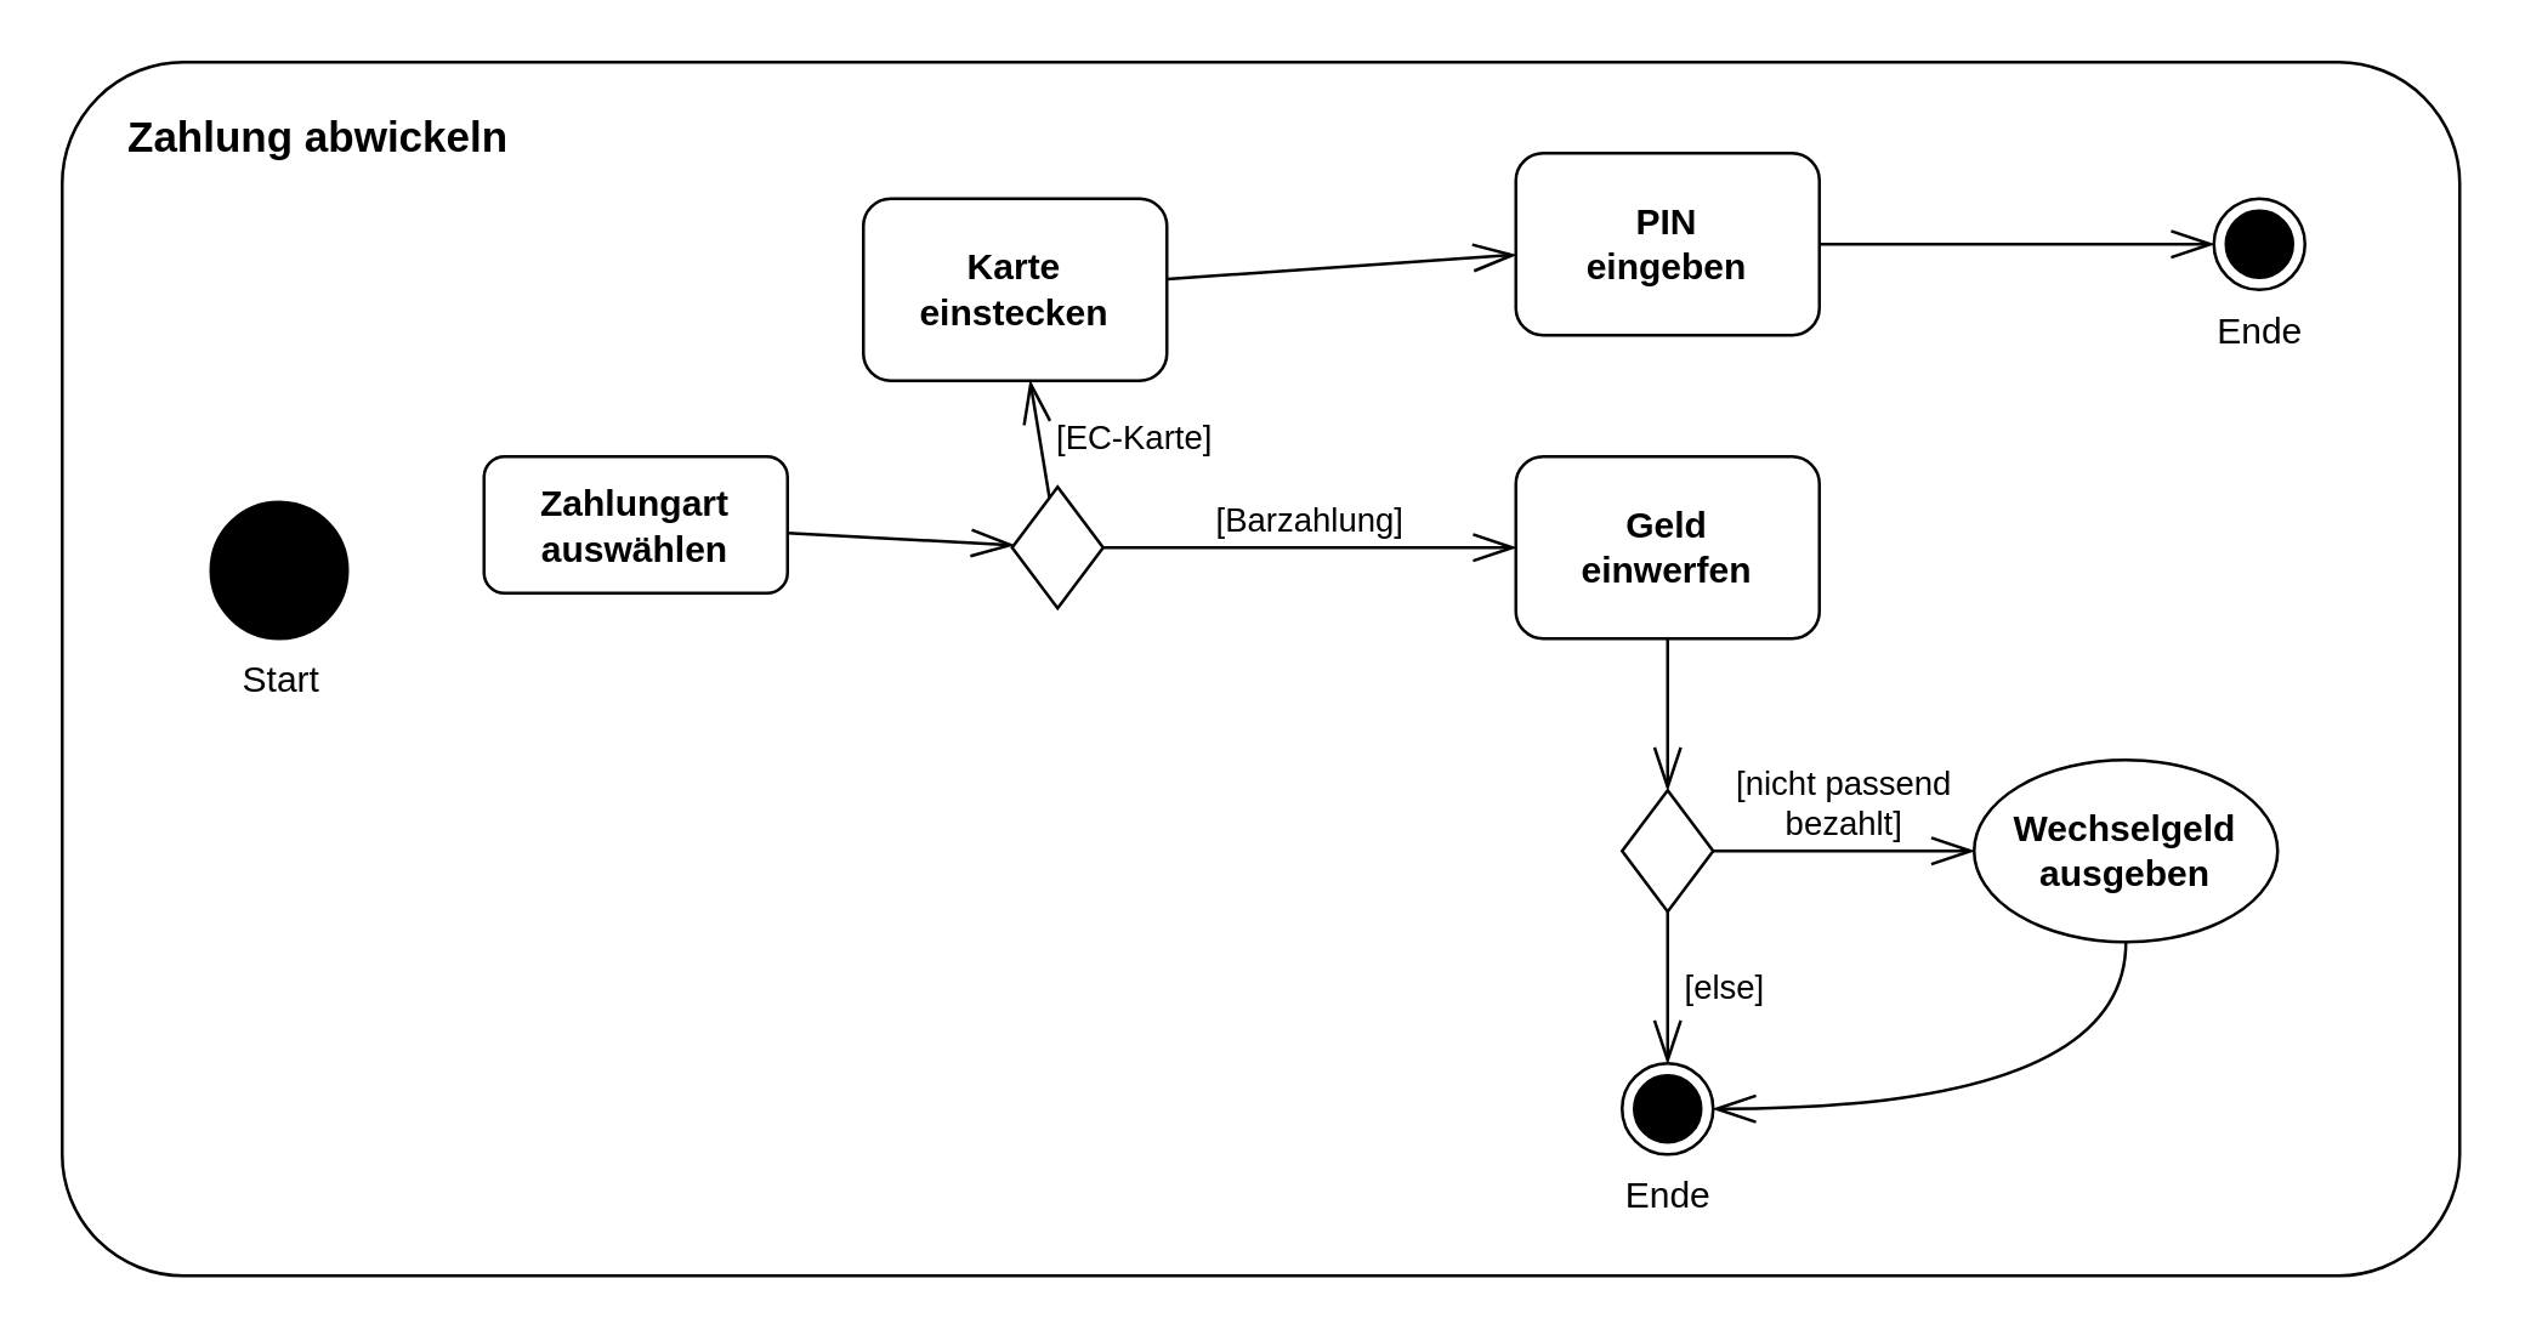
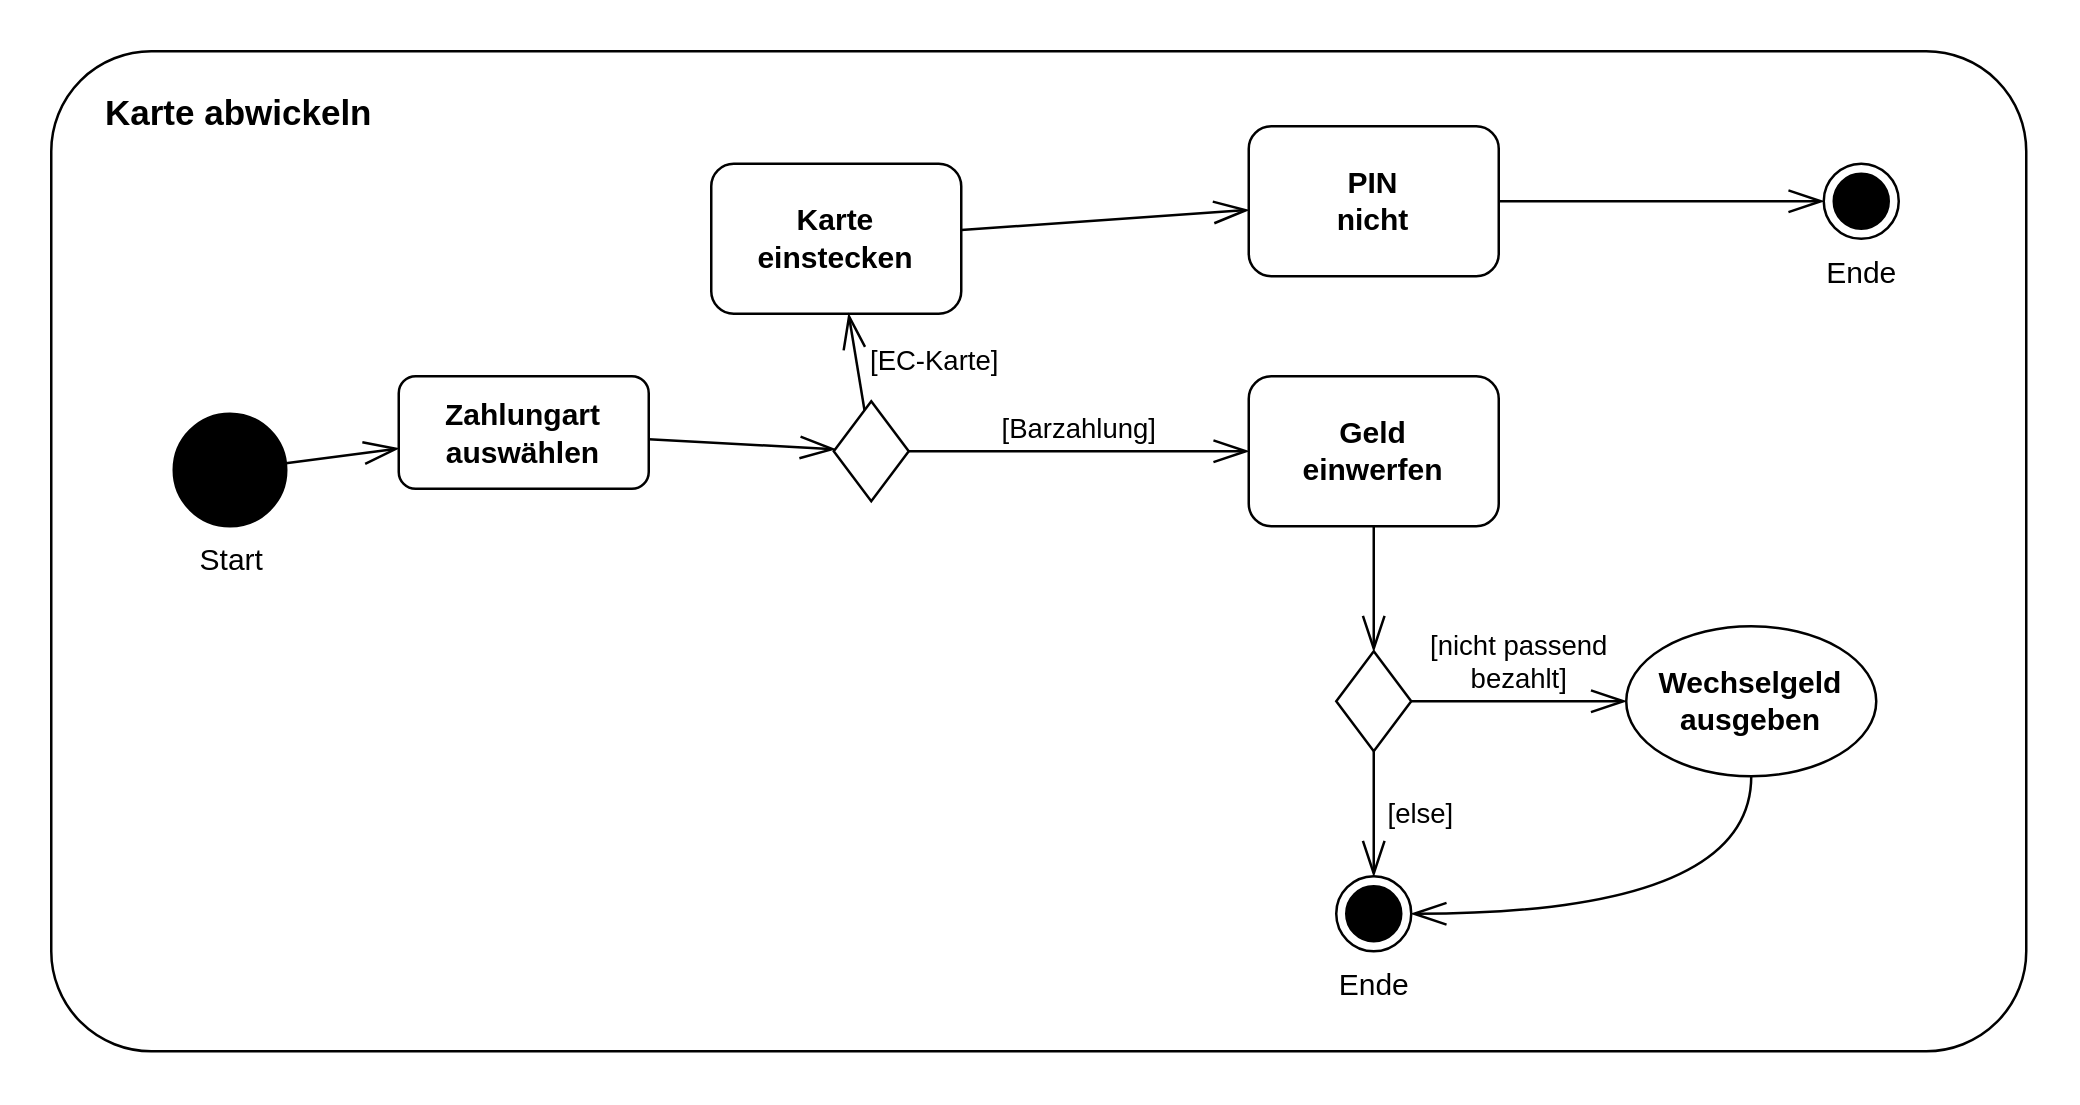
  <mxCell id="0" />
  <mxCell id="1" parent="0" />
- <mxCell id="2" value="Zahlung abwickeln" style="rounded=1;whiteSpace=wrap;html=1;labelPosition=center;verticalLabelPosition=middle;align=left;verticalAlign=top;spacingLeft=20;spacingTop=10;&#10;absoluteArcSize=1;arcSize=10;fontStyle=1;fontSize=14;fillColor=default;" parent="1" vertex="1"><mxGeometry x="20" y="20" width="790" height="400" as="geometry" /></mxCell>
+ <mxCell id="2" value="Karte abwickeln" style="rounded=1;whiteSpace=wrap;html=1;labelPosition=center;verticalLabelPosition=middle;align=left;verticalAlign=top;spacingLeft=20;spacingTop=10;&#10;absoluteArcSize=1;arcSize=10;fontStyle=1;fontSize=14;fillColor=default;" parent="1" vertex="1"><mxGeometry x="20" y="20" width="790" height="400" as="geometry" /></mxCell>
  <mxCell id="3" value="Start" style="ellipse;fillColor=strokeColor;html=1;verticalAlign=top;align=center;spacingLeft=0;labelPosition=center;verticalLabelPosition=bottom;" parent="1" vertex="1"><mxGeometry x="69" y="165" width="45" height="45" as="geometry" /></mxCell>
  <mxCell id="4" value="&lt;div&gt;Zahlungart&lt;/div&gt;&lt;div&gt;auswählen&lt;/div&gt;" style="rounded=1;whiteSpace=wrap;html=1;fontStyle=1" parent="1" vertex="1"><mxGeometry x="159" y="150" width="100" height="45" as="geometry" /></mxCell>
  <mxCell id="5" value="&lt;div&gt;Geld&lt;/div&gt;&lt;div&gt;einwerfen&lt;/div&gt;" style="rounded=1;whiteSpace=wrap;html=1;fontStyle=1" parent="1" vertex="1"><mxGeometry x="499" y="150" width="100" height="60" as="geometry" /></mxCell>
  <mxCell id="6" value="&lt;div&gt;Karte&lt;/div&gt;&lt;div&gt;einstecken&lt;/div&gt;" style="rounded=1;whiteSpace=wrap;html=1;fontStyle=1" parent="1" vertex="1"><mxGeometry x="284" y="65" width="100" height="60" as="geometry" /></mxCell>
- <mxCell id="7" value="&lt;div&gt;PIN&lt;/div&gt;&lt;div&gt;eingeben&lt;/div&gt;" style="rounded=1;whiteSpace=wrap;html=1;fontStyle=1" parent="1" vertex="1"><mxGeometry x="499" y="50" width="100" height="60" as="geometry" /></mxCell>
+ <mxCell id="7" value="&lt;div&gt;PIN&lt;/div&gt;&lt;div&gt;nicht&lt;/div&gt;" style="rounded=1;whiteSpace=wrap;html=1;fontStyle=1" parent="1" vertex="1"><mxGeometry x="499" y="50" width="100" height="60" as="geometry" /></mxCell>
  <mxCell id="8" value="Wechselgeld ausgeben" style="ellipse;whiteSpace=wrap;html=1;fontStyle=1;" parent="1" vertex="1"><mxGeometry x="650" y="250" width="100" height="60" as="geometry" /></mxCell>
+ <mxCell id="9" value="" style="endArrow=openThin;html=1;rounded=0;endFill=0;endSize=12;" parent="1" source="3" target="4" edge="1"><mxGeometry width="50" height="50" relative="1" as="geometry"><mxPoint x="99" y="290" as="sourcePoint" /><mxPoint x="209" y="290" as="targetPoint" /></mxGeometry></mxCell>
  <mxCell id="10" value="" style="endArrow=openThin;html=1;rounded=0;endFill=0;endSize=12;exitX=0.5;exitY=1;exitDx=0;exitDy=0;" parent="1" source="5" target="21" edge="1"><mxGeometry width="50" height="50" relative="1" as="geometry"><mxPoint x="260" y="200" as="sourcePoint" /><mxPoint x="549" y="265" as="targetPoint" /></mxGeometry></mxCell>
  <mxCell id="11" value="" style="endArrow=openThin;html=1;rounded=0;endFill=0;endSize=12;" parent="1" source="4" target="22" edge="1"><mxGeometry width="50" height="50" relative="1" as="geometry"><mxPoint x="59" y="310" as="sourcePoint" /><mxPoint x="333" y="180" as="targetPoint" /></mxGeometry></mxCell>
  <mxCell id="12" value="[Barzahlung]" style="endArrow=openThin;html=1;rounded=0;endFill=0;endSize=12;verticalAlign=bottom;labelBackgroundColor=none;" parent="1" source="22" target="5" edge="1"><mxGeometry width="50" height="50" relative="1" as="geometry"><mxPoint x="363" y="180" as="sourcePoint" /><mxPoint x="149" y="320" as="targetPoint" /></mxGeometry></mxCell>
  <mxCell id="13" value="[EC-Karte]" style="endArrow=openThin;html=1;rounded=0;endFill=0;endSize=12;labelPosition=right;verticalLabelPosition=middle;align=left;verticalAlign=middle;spacingLeft=4;labelBackgroundColor=none;" parent="1" source="22" target="6" edge="1"><mxGeometry width="50" height="50" relative="1" as="geometry"><mxPoint x="348.149" y="165.149" as="sourcePoint" /><mxPoint x="159" y="330" as="targetPoint" /></mxGeometry></mxCell>
  <mxCell id="14" value="" style="endArrow=openThin;html=1;rounded=0;endFill=0;endSize=12;" parent="1" source="6" target="7" edge="1"><mxGeometry width="50" height="50" relative="1" as="geometry"><mxPoint x="99" y="340" as="sourcePoint" /><mxPoint x="169" y="340" as="targetPoint" /></mxGeometry></mxCell>
  <mxCell id="15" value="[nicht passend&lt;br&gt;bezahlt]" style="endArrow=openThin;html=1;rounded=0;endFill=0;endSize=12;verticalAlign=bottom;labelBackgroundColor=none;" parent="1" source="21" target="8" edge="1"><mxGeometry width="50" height="50" relative="1" as="geometry"><mxPoint x="564" y="280" as="sourcePoint" /><mxPoint x="440" y="250" as="targetPoint" /></mxGeometry></mxCell>
  <mxCell id="16" value="[else]" style="endArrow=openThin;html=1;rounded=0;endFill=0;endSize=12;labelPosition=right;verticalLabelPosition=middle;align=left;verticalAlign=middle;spacingLeft=4;labelBackgroundColor=none;" parent="1" source="21" target="17" edge="1"><mxGeometry width="50" height="50" relative="1" as="geometry"><mxPoint x="549" y="295" as="sourcePoint" /><mxPoint x="390" y="260" as="targetPoint" /></mxGeometry></mxCell>
  <mxCell id="17" value="Ende" style="ellipse;html=1;shape=endState;fillColor=strokeColor;labelPosition=center;verticalLabelPosition=bottom;align=center;verticalAlign=top;" parent="1" vertex="1"><mxGeometry x="534" y="350" width="30" height="30" as="geometry" /></mxCell>
  <mxCell id="18" value="Ende" style="ellipse;html=1;shape=endState;fillColor=strokeColor;labelPosition=center;verticalLabelPosition=bottom;align=center;verticalAlign=top;" parent="1" vertex="1"><mxGeometry x="729" y="65" width="30" height="30" as="geometry" /></mxCell>
  <mxCell id="19" value="" style="endArrow=openThin;html=1;rounded=0;endFill=0;endSize=12;" parent="1" source="7" target="18" edge="1"><mxGeometry width="50" height="50" relative="1" as="geometry"><mxPoint x="590" y="80" as="sourcePoint" /><mxPoint x="394" y="190" as="targetPoint" /></mxGeometry></mxCell>
  <mxCell id="20" value="" style="endArrow=openThin;html=1;rounded=0;endFill=0;endSize=12;edgeStyle=orthogonalEdgeStyle;curved=1;exitX=0.5;exitY=1;exitDx=0;exitDy=0;entryX=1;entryY=0.5;entryDx=0;entryDy=0;" parent="1" source="8" target="17" edge="1"><mxGeometry width="50" height="50" relative="1" as="geometry"><mxPoint x="269" y="190" as="sourcePoint" /><mxPoint x="709" y="460" as="targetPoint" /></mxGeometry></mxCell>
  <mxCell id="21" value="" style="rhombus;" parent="1" vertex="1"><mxGeometry x="534" y="260" width="30" height="40" as="geometry" /></mxCell>
  <mxCell id="22" value="" style="rhombus;" parent="1" vertex="1"><mxGeometry x="333" y="160" width="30" height="40" as="geometry" /></mxCell>
